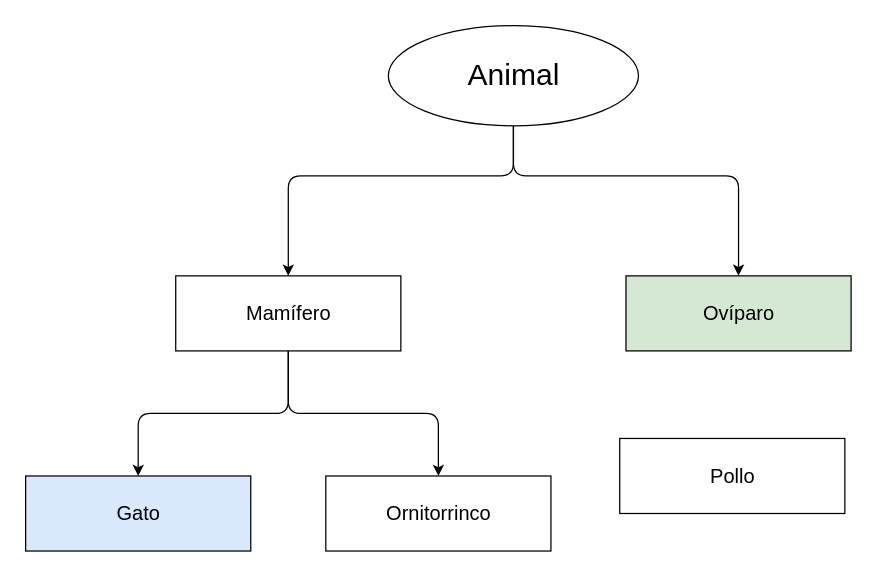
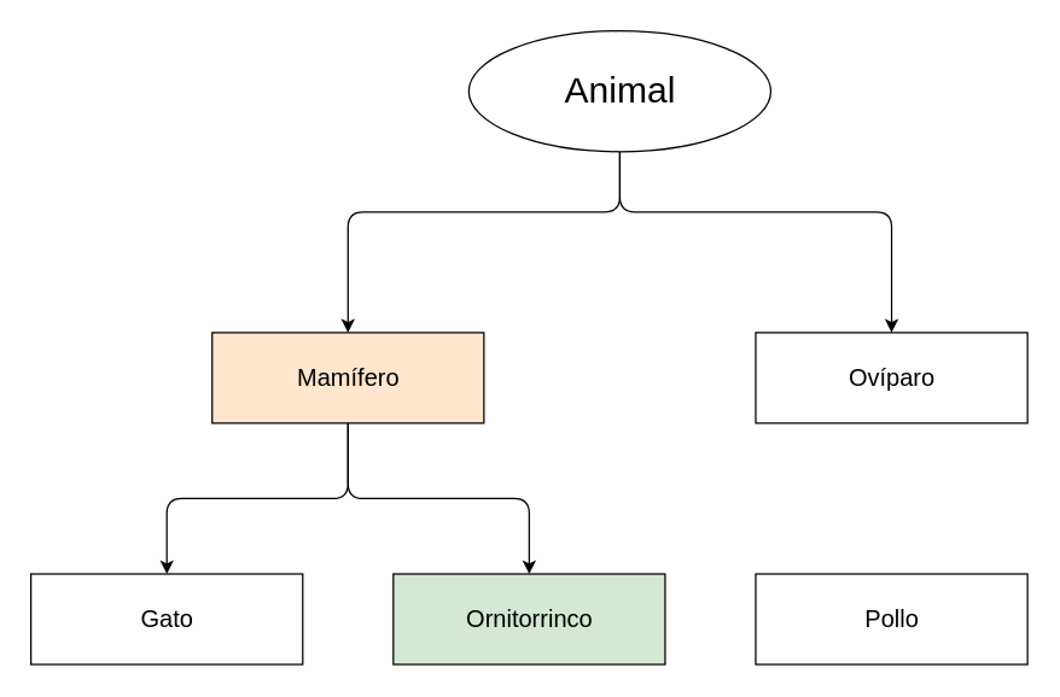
  <mxCell id="0" />
  <mxCell id="1" parent="0" />
  <mxCell id="2" style="edgeStyle=none;html=1;fontSize=24;" edge="1" parent="1" source="4"><mxGeometry relative="1" as="geometry"><mxPoint x="230" y="220" as="targetPoint" /><Array as="points"><mxPoint x="410" y="140" /><mxPoint x="230" y="140" /></Array></mxGeometry></mxCell>
  <mxCell id="3" style="edgeStyle=none;html=1;fontSize=24;" edge="1" parent="1" source="4"><mxGeometry relative="1" as="geometry"><mxPoint x="590" y="220" as="targetPoint" /><Array as="points"><mxPoint x="410" y="140" /><mxPoint x="590" y="140" /></Array></mxGeometry></mxCell>
  <mxCell id="4" value="&lt;font style=&quot;font-size: 24px;&quot;&gt;Animal&lt;/font&gt;" style="ellipse;html=1;" vertex="1" parent="1"><mxGeometry x="310" y="20" width="200" height="80" as="geometry" /></mxCell>
  <mxCell id="5" style="edgeStyle=none;html=1;fontSize=18;" edge="1" parent="1" source="7"><mxGeometry relative="1" as="geometry"><mxPoint x="110" y="380" as="targetPoint" /><Array as="points"><mxPoint x="230" y="330" /><mxPoint x="110" y="330" /></Array></mxGeometry></mxCell>
  <mxCell id="6" style="edgeStyle=none;html=1;fontSize=18;" edge="1" parent="1" source="7"><mxGeometry relative="1" as="geometry"><mxPoint x="350" y="380" as="targetPoint" /><Array as="points"><mxPoint x="230" y="330" /><mxPoint x="350" y="330" /></Array></mxGeometry></mxCell>
- <mxCell id="7" value="&lt;font size=&quot;3&quot;&gt;Mamífero&lt;/font&gt;" style="html=1;" vertex="1" parent="1"><mxGeometry x="140" y="220" width="180" height="60" as="geometry" /></mxCell>
- <mxCell id="8" value="&lt;font size=&quot;3&quot;&gt;Ovíparo&lt;/font&gt;" style="html=1;fillColor=#d5e8d4;" vertex="1" parent="1"><mxGeometry x="500" y="220" width="180" height="60" as="geometry" /></mxCell>
- <mxCell id="9" value="&lt;font size=&quot;3&quot;&gt;Gato&lt;/font&gt;" style="html=1;fillColor=#dae8fc;" vertex="1" parent="1"><mxGeometry x="20" y="380" width="180" height="60" as="geometry" /></mxCell>
- <mxCell id="10" value="&lt;font size=&quot;3&quot;&gt;Ornitorrinco&lt;/font&gt;" style="html=1;" vertex="1" parent="1"><mxGeometry x="260" y="380" width="180" height="60" as="geometry" /></mxCell>
- <mxCell id="11" value="&lt;font size=&quot;3&quot;&gt;Pollo&lt;/font&gt;" style="html=1;" vertex="1" parent="1"><mxGeometry x="495" y="350" width="180" height="60" as="geometry" /></mxCell>
+ <mxCell id="7" value="&lt;font size=&quot;3&quot;&gt;Mamífero&lt;/font&gt;" style="html=1;fillColor=#ffe6cc;" vertex="1" parent="1"><mxGeometry x="140" y="220" width="180" height="60" as="geometry" /></mxCell>
+ <mxCell id="8" value="&lt;font size=&quot;3&quot;&gt;Ovíparo&lt;/font&gt;" style="html=1;" vertex="1" parent="1"><mxGeometry x="500" y="220" width="180" height="60" as="geometry" /></mxCell>
+ <mxCell id="9" value="&lt;font size=&quot;3&quot;&gt;Gato&lt;/font&gt;" style="html=1;" vertex="1" parent="1"><mxGeometry x="20" y="380" width="180" height="60" as="geometry" /></mxCell>
+ <mxCell id="10" value="&lt;font size=&quot;3&quot;&gt;Ornitorrinco&lt;/font&gt;" style="html=1;fillColor=#d5e8d4;" vertex="1" parent="1"><mxGeometry x="260" y="380" width="180" height="60" as="geometry" /></mxCell>
+ <mxCell id="11" value="&lt;font size=&quot;3&quot;&gt;Pollo&lt;/font&gt;" style="html=1;" vertex="1" parent="1"><mxGeometry x="500" y="380" width="180" height="60" as="geometry" /></mxCell>
